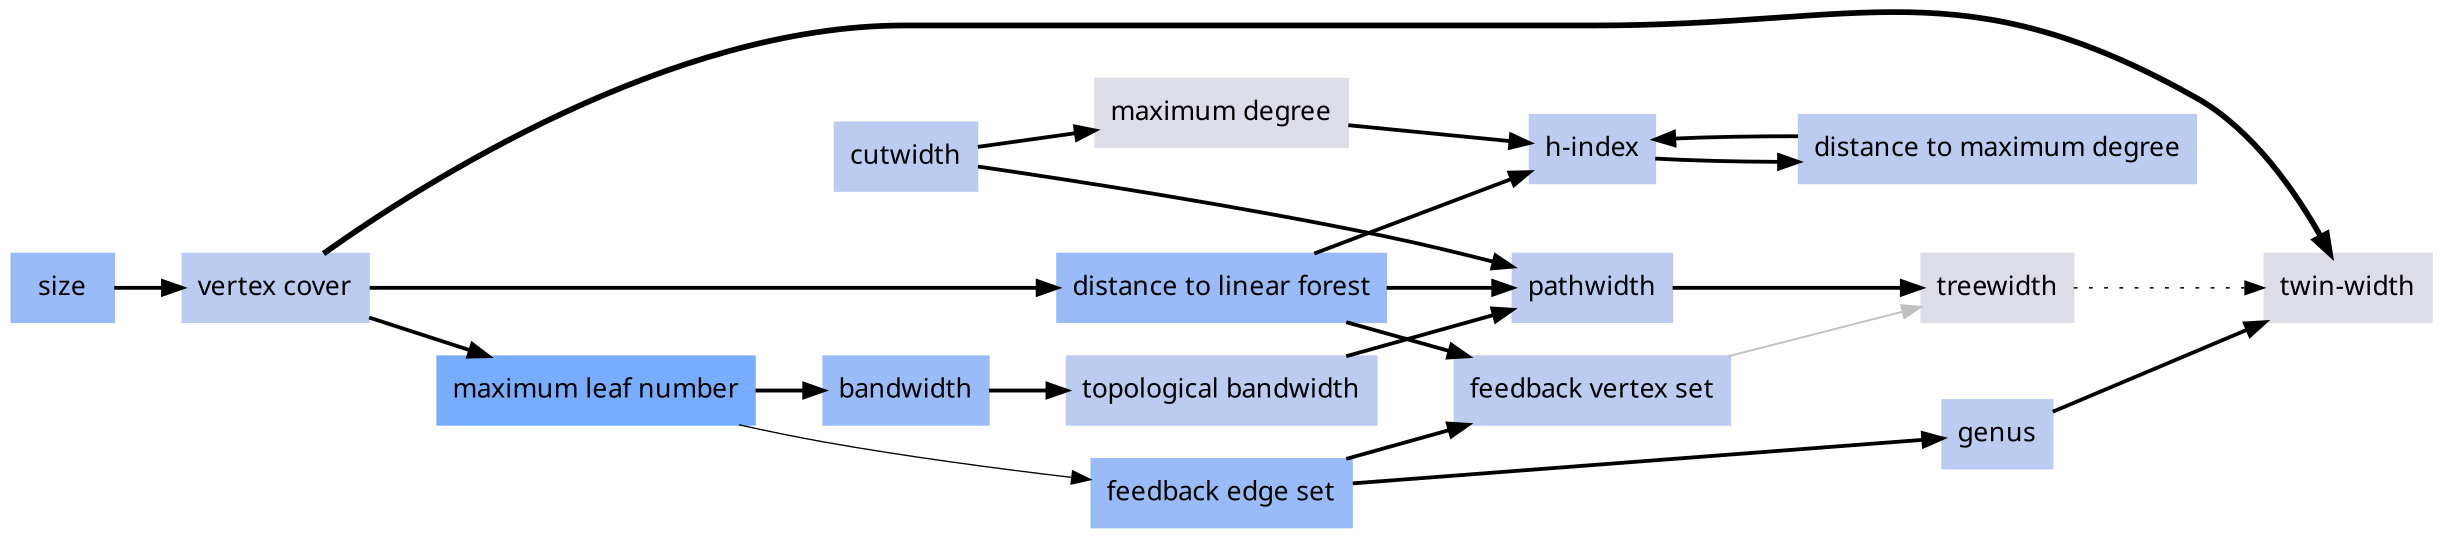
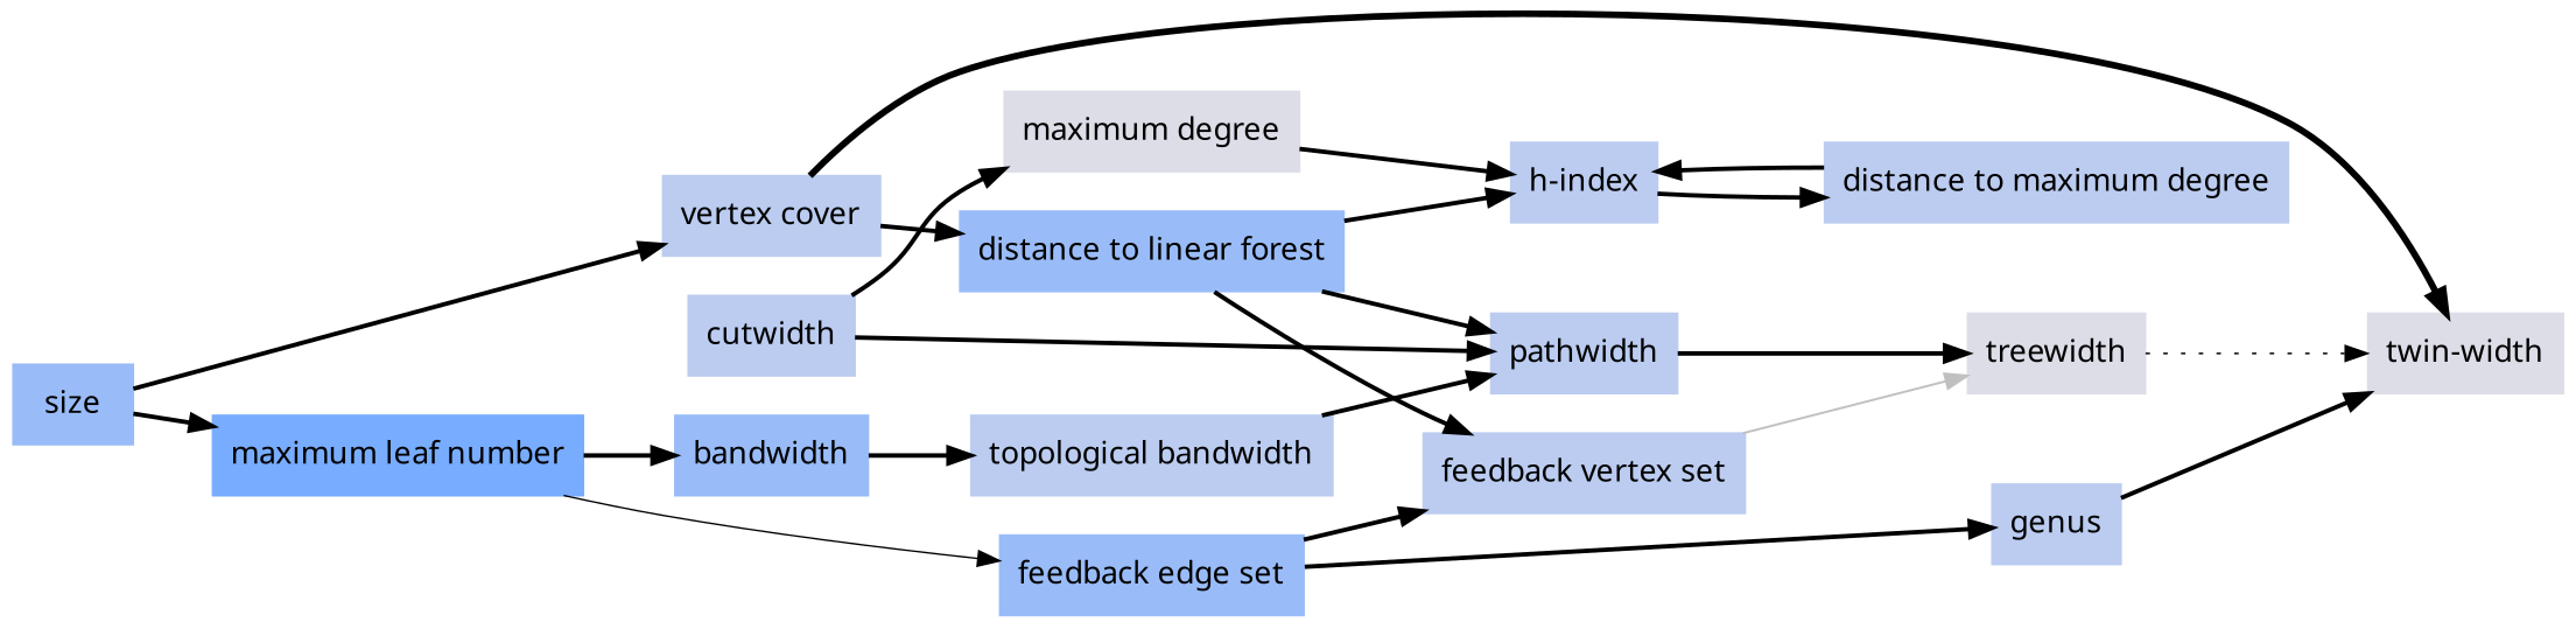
  digraph {
    fontname="Noto Sans"
    rankdir=LR
    node [color="#bbccf0" fontname="Noto Sans" shape=box style=filled]
    edge [decorate=true fontname="Noto Sans" lblstyle="above, sloped" penwidth=2.0 weight=100]
    n1 [color="#dddde8" label="maximum degree"]
    n2 [label="h-index"]
    n3 [label="distance to maximum degree"]
    n4 [label=cutwidth]
    n5 [label=pathwidth]
    n6 [color="#dddde8" label=treewidth]
    n7 [color="#dddde8" label="twin-width"]
    n8 [color="#99bcf8" label=size]
    n9 [color="#78acff" label="maximum leaf number"]
    n10 [label="vertex cover"]
    n11 [color="#99bcf8" label="feedback edge set"]
    n12 [color="#99bcf8" label=bandwidth]
    n13 [color="#99bcf8" label="distance to linear forest"]
    n14 [label=genus]
    n15 [label="feedback vertex set"]
    n16 [label="topological bandwidth"]
    n1 -> n2
    n2 -> n3
    n3 -> n2
    n4 -> n1
    n4 -> n5
    n5 -> n6
    n6 -> n7 [penwidth=0.8 style=dotted weight=1]
-   n10 -> n9
+   n8 -> n9
    n8 -> n10
    n9 -> n11 [penwidth=0.7 weight=20]
    n9 -> n12
    n10 -> n7 [penwidth=3.0]
    n10 -> n13
    n11 -> n14
    n11 -> n15
    n12 -> n16
    n13 -> n2
    n13 -> n5
    n13 -> n15
    n14 -> n7
    n15 -> n6 [color=gray weight=1 penwidth=""]
    n16 -> n5
  }
